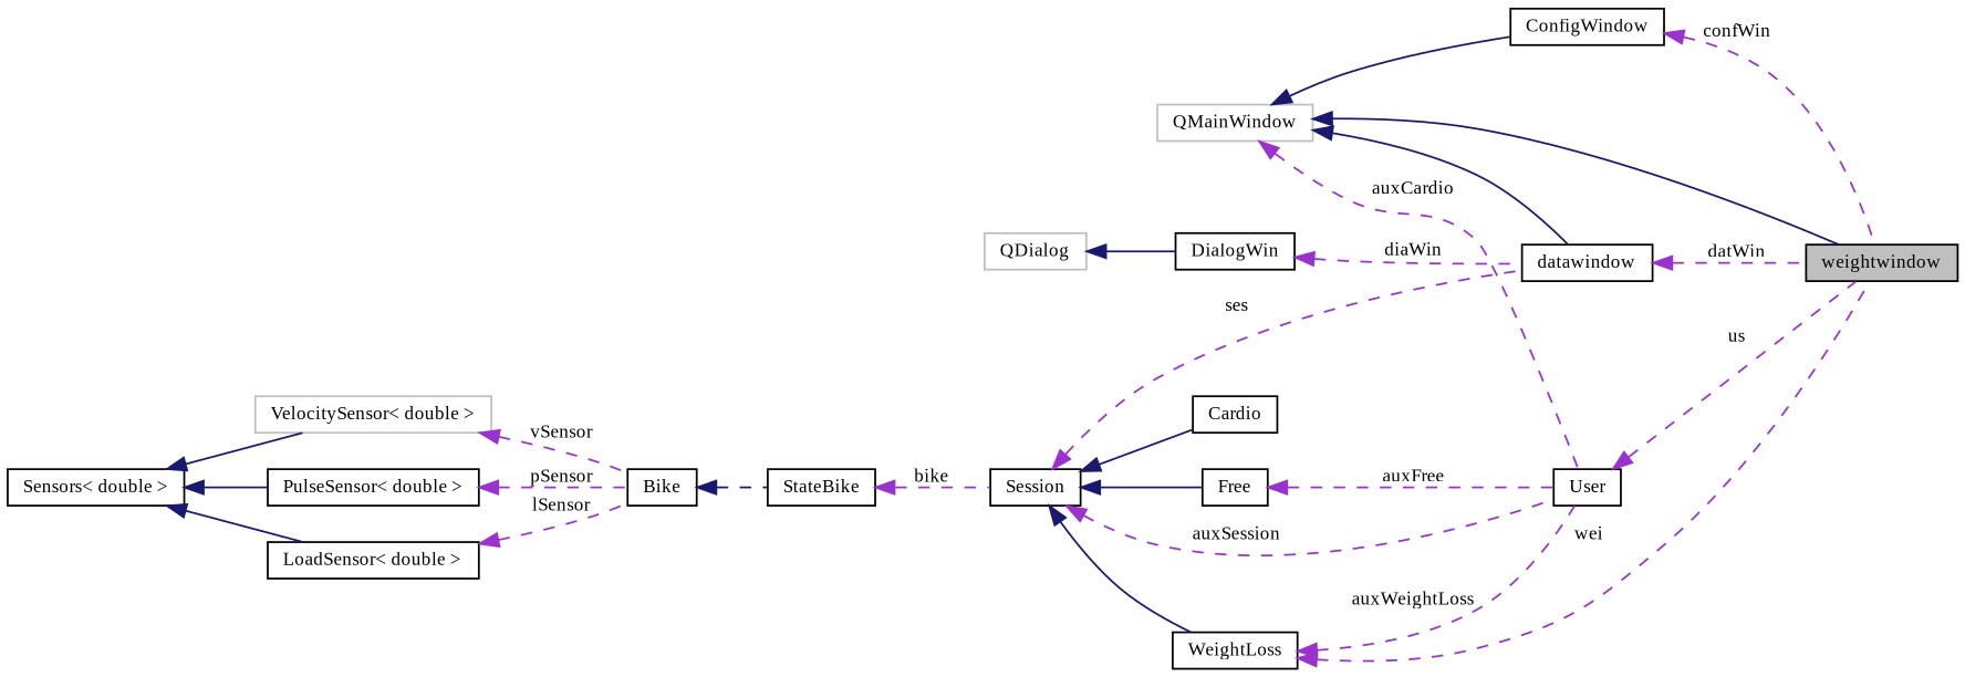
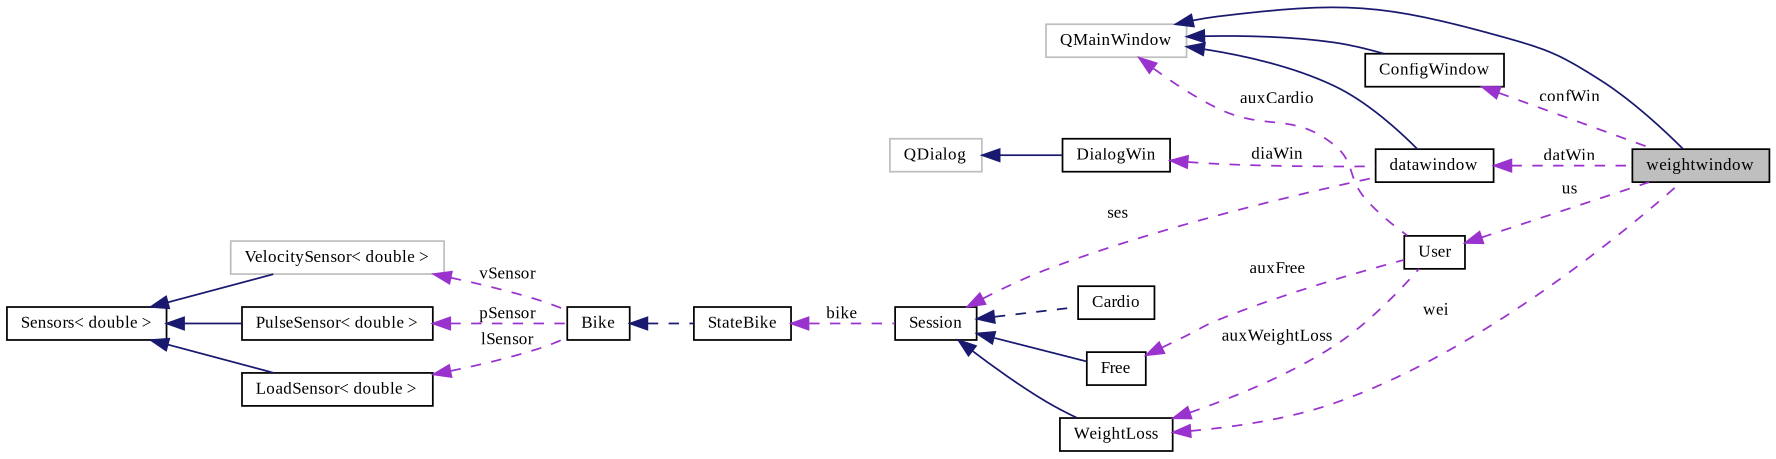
  digraph {
    fontname="Liberation Serif"
    rankdir=LR
    node [color=black fillcolor=white fontname="Liberation Serif" fontsize=10 shape=record style=filled]
    edge [color=darkorchid3 dir=back fontname="Liberation Serif" fontsize=10 labelfontname=Helvetica labelfontsize=10 style=dashed]
    n1 [fillcolor=grey75 fontcolor=black height=0.2 label=weightwindow width=0.4]
    n2 [color=grey75 height=0.2 label=QMainWindow width=0.4]
    n3 [height=0.2 label=datawindow width=0.4]
    n4 [height=0.2 label=ConfigWindow width=0.4]
    n5 [height=0.2 label=User width=0.4]
    n6 [height=0.2 label=DialogWin width=0.4]
    n7 [color=grey75 height=0.2 label=QDialog width=0.4]
    n8 [height=0.2 label=Session width=0.4]
    n9 [height=0.2 label=WeightLoss width=0.4]
    n10 [height=0.2 label=Cardio width=0.4]
    n11 [height=0.2 label=Free width=0.4]
    n12 [height=0.2 label=StateBike width=0.4]
    n13 [height=0.2 label=Bike width=0.4]
    n14 [color=grey75 height=0.2 label="VelocitySensor\< double \>" width=0.4]
    n15 [height=0.2 label="Sensors\< double \>" width=0.4]
    n16 [height=0.2 label="PulseSensor\< double \>" width=0.4]
    n17 [height=0.2 label="LoadSensor\< double \>" width=0.4]
    n2 -> n1 [color=midnightblue style=solid]
    n2 -> n3 [color=midnightblue style=solid]
    n2 -> n4 [color=midnightblue style=solid]
    n2 -> n5 [label=" auxCardio"]
    n3 -> n1 [label=" datWin"]
    n4 -> n1 [label=" confWin"]
    n5 -> n1 [label=" us"]
    n6 -> n3 [label=" diaWin"]
    n7 -> n6 [color=midnightblue style=solid]
    n8 -> n3 [label=" ses"]
-   n8 -> n5 [label=" auxSession"]
    n8 -> n9 [color=midnightblue style=solid]
-   n8 -> n10 [color=midnightblue style=solid]
+   n8 -> n10 [color=midnightblue]
    n8 -> n11 [color=midnightblue style=solid]
    n9 -> n1 [label=" wei"]
    n9 -> n5 [label=" auxWeightLoss"]
    n11 -> n5 [label=" auxFree"]
    n12 -> n8 [label=" bike"]
    n13 -> n12 [color=midnightblue]
    n14 -> n13 [label=" vSensor"]
    n15 -> n14 [color=midnightblue style=solid]
    n15 -> n16 [color=midnightblue style=solid]
    n15 -> n17 [color=midnightblue style=solid]
    n16 -> n13 [label=" pSensor"]
    n17 -> n13 [label=" lSensor"]
  }
